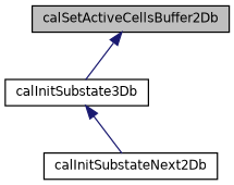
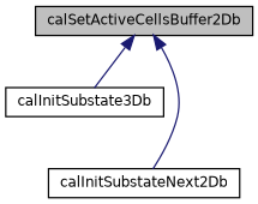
  digraph {
    rankdir=TB
    node [color=black fillcolor=white fontname=Helvetica fontsize=10 shape=record style=filled]
    edge [color=midnightblue dir=back fontname=Helvetica fontsize=10 labelfontname=Helvetica labelfontsize=10 style=solid]
    n1 [fillcolor=grey75 fontcolor=black height=0.2 label=calSetActiveCellsBuffer2Db width=0.4]
    n2 [height=0.2 label=calInitSubstate3Db width=0.4]
    n3 [height=0.2 label=calInitSubstateNext2Db width=0.4]
    n1 -> n2
-   n2 -> n3
+   n1 -> n3
  }
